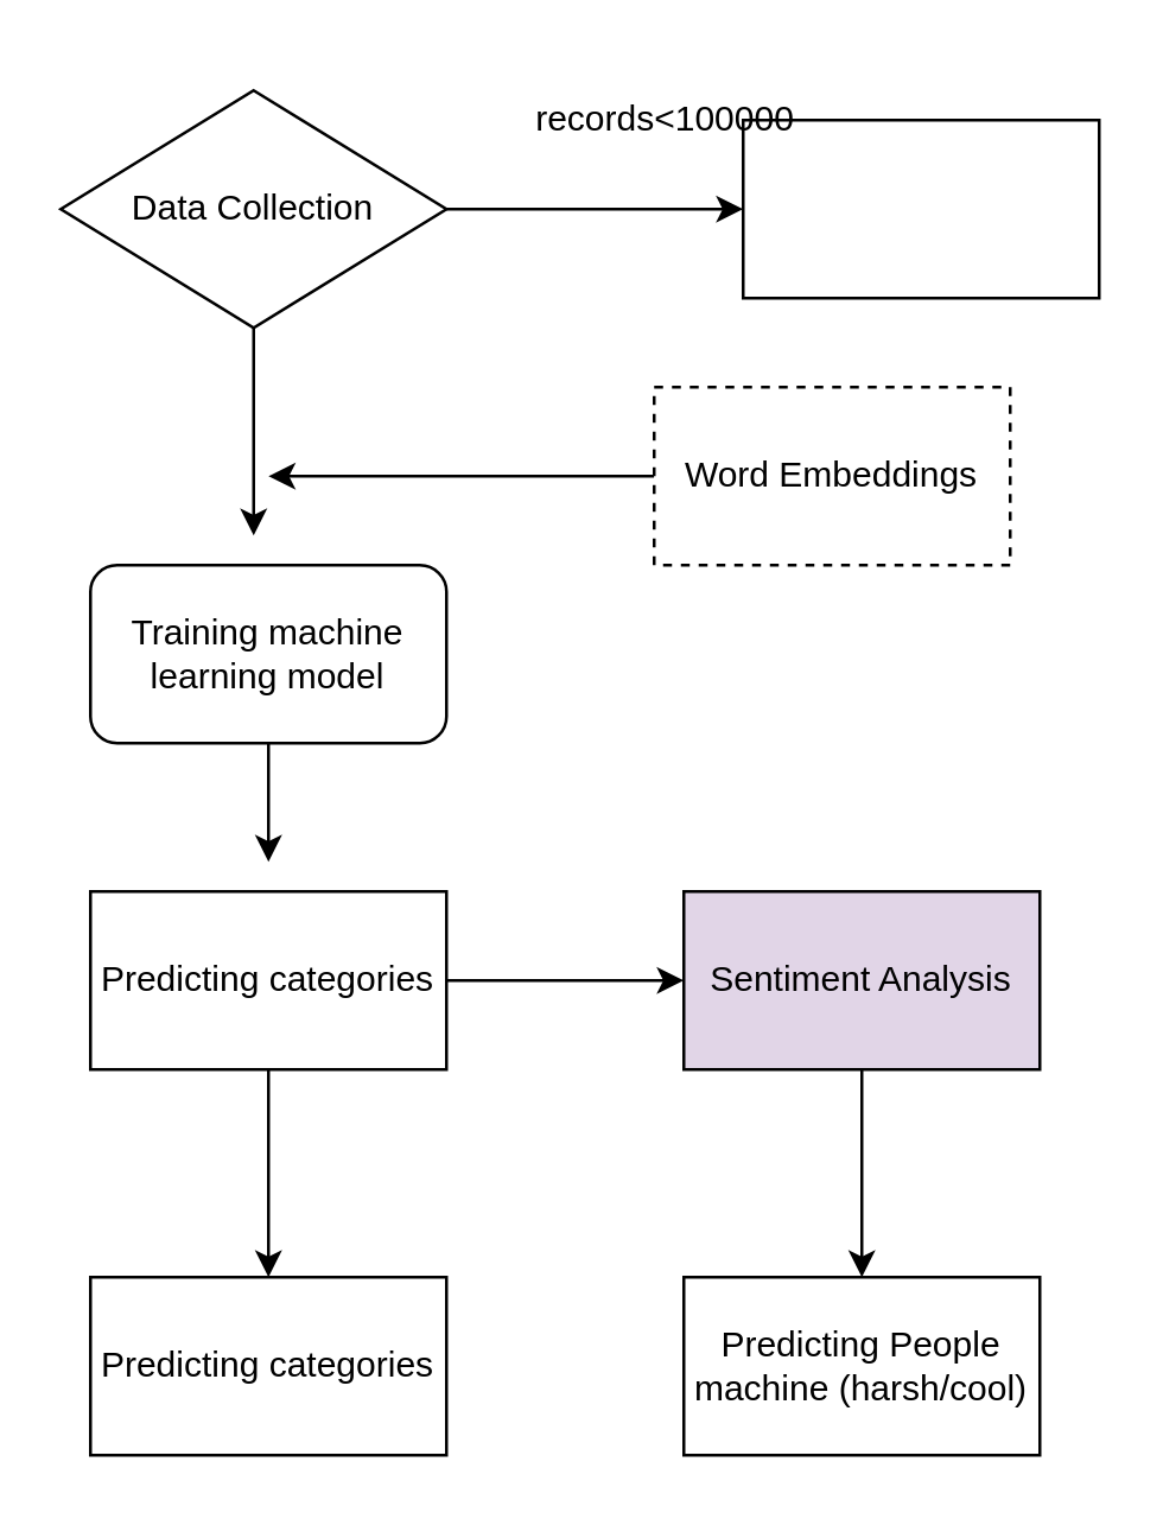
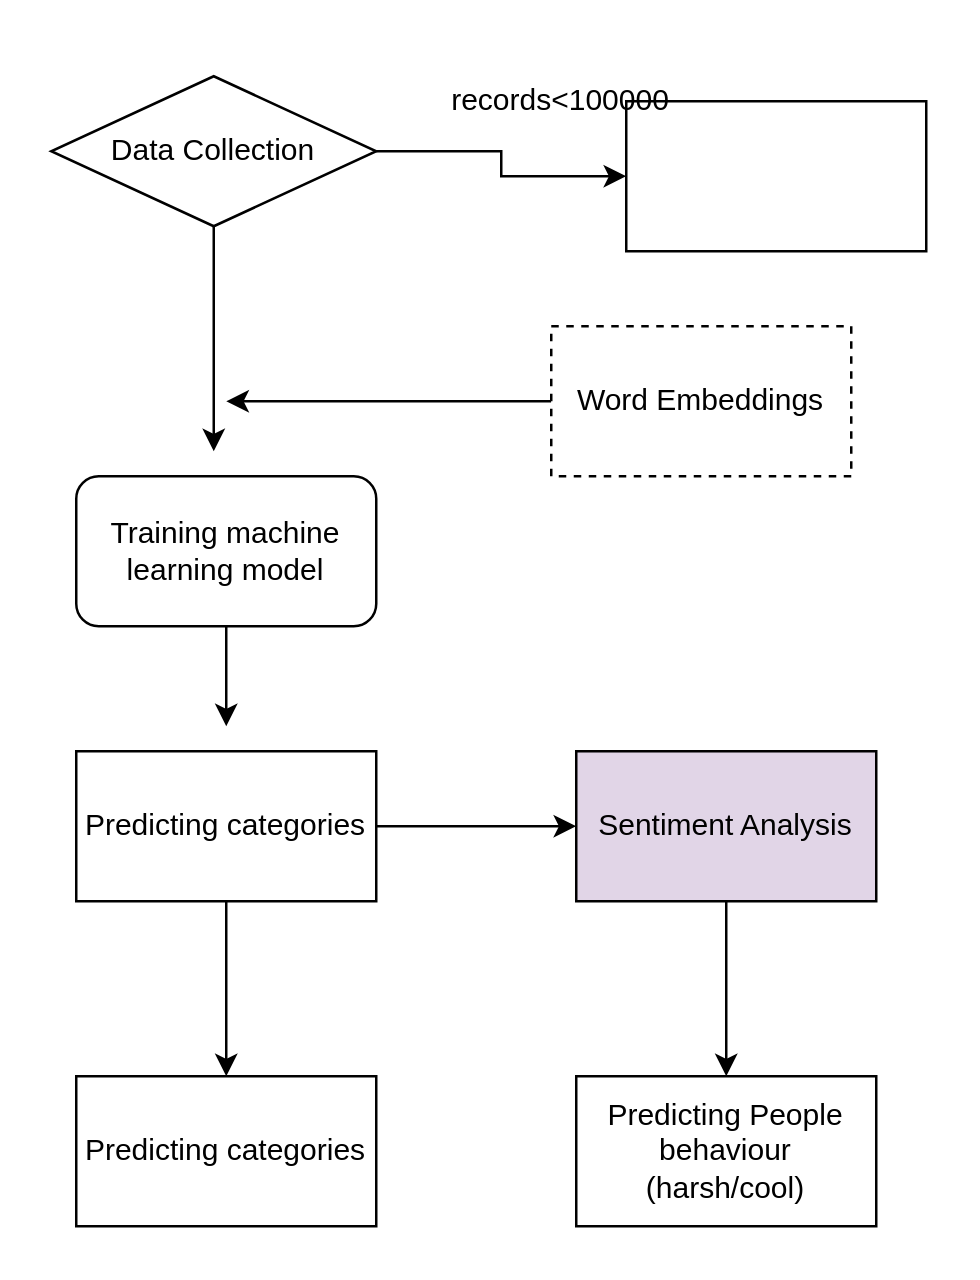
  <mxCell id="0" />
  <mxCell id="1" parent="0" />
  <mxCell id="2" value="Training machine learning model" style="rounded=1;whiteSpace=wrap;html=1;" vertex="1" parent="1"><mxGeometry x="30" y="190" width="120" height="60" as="geometry" /></mxCell>
  <mxCell id="3" value="" style="edgeStyle=orthogonalEdgeStyle;rounded=0;orthogonalLoop=1;jettySize=auto;html=1;entryX=0;entryY=0.5;entryDx=0;entryDy=0;" edge="1" parent="1" source="4" target="16"><mxGeometry relative="1" as="geometry"><mxPoint x="230" y="70" as="targetPoint" /></mxGeometry></mxCell>
- <mxCell id="4" value="Data Collection" style="rhombus;whiteSpace=wrap;html=1;" vertex="1" parent="1"><mxGeometry x="20" y="30" width="130" height="80" as="geometry" /></mxCell>
+ <mxCell id="4" value="Data Collection" style="rhombus;whiteSpace=wrap;html=1;" vertex="1" parent="1"><mxGeometry x="20" y="30" width="130" height="60" as="geometry" /></mxCell>
  <mxCell id="5" value="" style="endArrow=classic;html=1;exitX=0.5;exitY=1;exitDx=0;exitDy=0;" edge="1" parent="1" source="4"><mxGeometry width="50" height="50" relative="1" as="geometry"><mxPoint x="70" y="140" as="sourcePoint" /><mxPoint x="85" y="180" as="targetPoint" /></mxGeometry></mxCell>
  <mxCell id="6" value="" style="endArrow=classic;html=1;exitX=0.5;exitY=1;exitDx=0;exitDy=0;" edge="1" parent="1" source="2"><mxGeometry width="50" height="50" relative="1" as="geometry"><mxPoint x="20" y="320" as="sourcePoint" /><mxPoint x="90" y="290" as="targetPoint" /></mxGeometry></mxCell>
  <mxCell id="7" value="" style="edgeStyle=orthogonalEdgeStyle;rounded=0;orthogonalLoop=1;jettySize=auto;html=1;" edge="1" parent="1" source="9" target="11"><mxGeometry relative="1" as="geometry" /></mxCell>
  <mxCell id="8" value="" style="edgeStyle=orthogonalEdgeStyle;rounded=0;orthogonalLoop=1;jettySize=auto;html=1;" edge="1" parent="1" source="9" target="10"><mxGeometry relative="1" as="geometry" /></mxCell>
  <mxCell id="9" value="Predicting categories" style="rounded=0;whiteSpace=wrap;html=1;" vertex="1" parent="1"><mxGeometry x="30" y="300" width="120" height="60" as="geometry" /></mxCell>
  <mxCell id="10" value="Predicting categories" style="rounded=0;whiteSpace=wrap;html=1;" vertex="1" parent="1"><mxGeometry x="30" y="430" width="120" height="60" as="geometry" /></mxCell>
  <mxCell id="11" value="Sentiment Analysis" style="rounded=0;whiteSpace=wrap;html=1;fillColor=#e1d5e7;" vertex="1" parent="1"><mxGeometry x="230" y="300" width="120" height="60" as="geometry" /></mxCell>
  <mxCell id="12" style="edgeStyle=orthogonalEdgeStyle;rounded=0;orthogonalLoop=1;jettySize=auto;html=1;" edge="1" parent="1" source="13"><mxGeometry relative="1" as="geometry"><mxPoint x="90" y="160" as="targetPoint" /></mxGeometry></mxCell>
  <mxCell id="13" value="Word Embeddings" style="rounded=0;whiteSpace=wrap;html=1;dashed=1;" vertex="1" parent="1"><mxGeometry x="220" y="130" width="120" height="60" as="geometry" /></mxCell>
  <mxCell id="14" value="" style="endArrow=classic;html=1;exitX=0.5;exitY=1;exitDx=0;exitDy=0;" edge="1" parent="1" source="11"><mxGeometry width="50" height="50" relative="1" as="geometry"><mxPoint x="350" y="355" as="sourcePoint" /><mxPoint x="290" y="430" as="targetPoint" /></mxGeometry></mxCell>
- <mxCell id="15" value="Predicting People machine (harsh/cool)" style="rounded=0;whiteSpace=wrap;html=1;" vertex="1" parent="1"><mxGeometry x="230" y="430" width="120" height="60" as="geometry" /></mxCell>
+ <mxCell id="15" value="Predicting People behaviour (harsh/cool)" style="rounded=0;whiteSpace=wrap;html=1;" vertex="1" parent="1"><mxGeometry x="230" y="430" width="120" height="60" as="geometry" /></mxCell>
  <mxCell id="16" value="" style="rounded=0;whiteSpace=wrap;html=1;" vertex="1" parent="1"><mxGeometry x="250" y="40" width="120" height="60" as="geometry" /></mxCell>
  <mxCell id="17" value="records&amp;lt;100000" style="text;html=1;strokeColor=none;fillColor=none;align=center;verticalAlign=middle;whiteSpace=wrap;rounded=0;direction=north;" vertex="1" parent="1"><mxGeometry x="214" y="20" width="20" height="40" as="geometry" /></mxCell>
